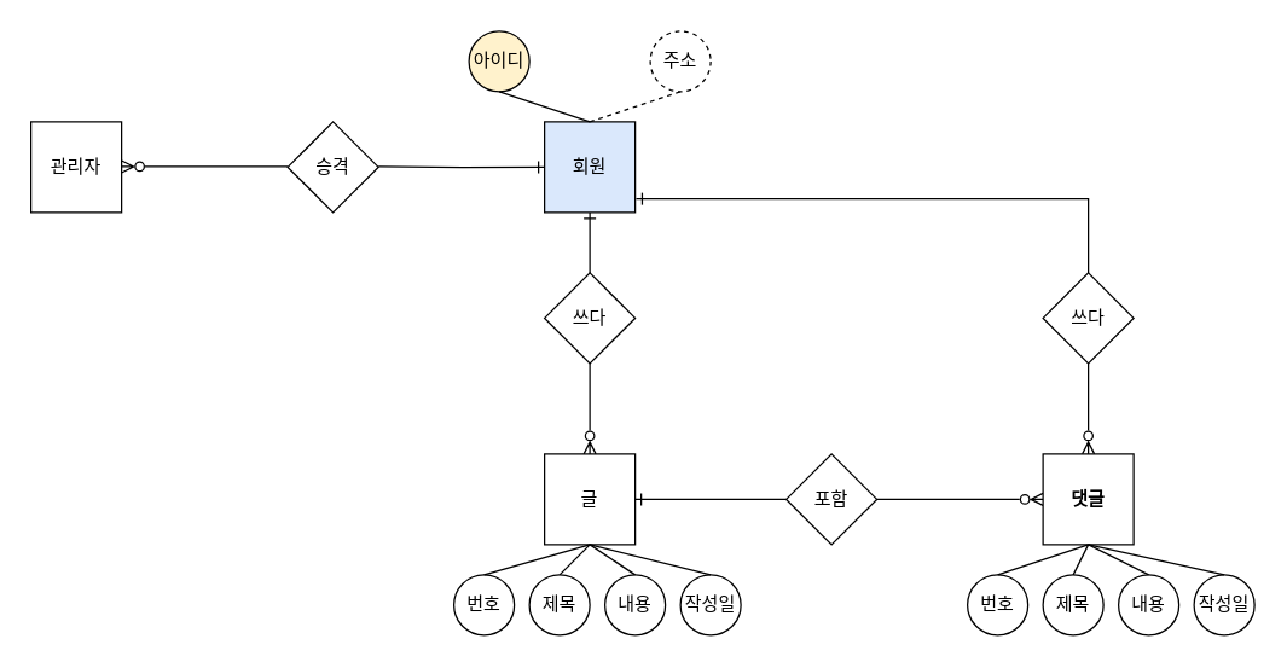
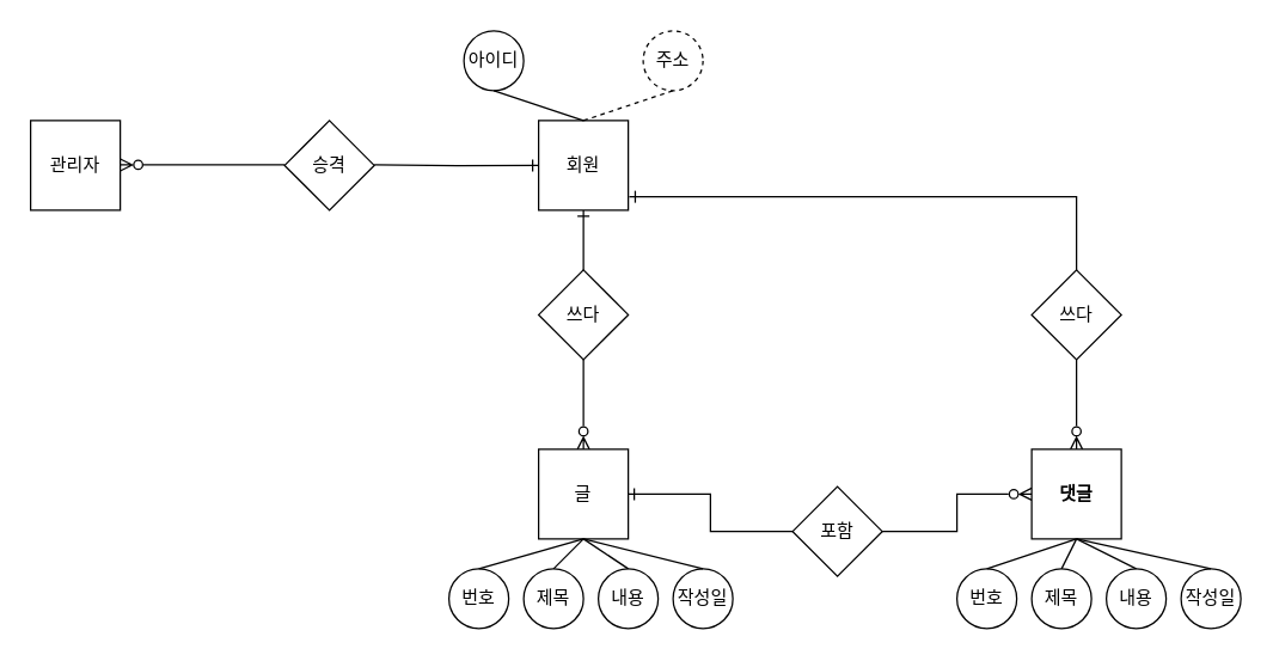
  <mxCell id="0" />
  <mxCell id="1" parent="0" />
  <mxCell id="2" style="edgeStyle=orthogonalEdgeStyle;rounded=0;orthogonalLoop=1;jettySize=auto;html=1;endArrow=none;endFill=0;startArrow=ERone;startFill=0;" parent="1" source="4" target="21" edge="1"><mxGeometry relative="1" as="geometry" /></mxCell>
  <mxCell id="3" style="edgeStyle=orthogonalEdgeStyle;rounded=0;orthogonalLoop=1;jettySize=auto;html=1;endArrow=none;endFill=0;startArrow=ERone;startFill=0;exitX=1.011;exitY=0.85;exitDx=0;exitDy=0;exitPerimeter=0;" parent="1" source="4" target="22" edge="1"><mxGeometry relative="1" as="geometry" /></mxCell>
- <mxCell id="4" value="회원" style="rounded=0;whiteSpace=wrap;html=1;strokeColor=default;fillColor=#dae8fc;" parent="1" vertex="1"><mxGeometry x="360" y="80" width="60" height="60" as="geometry" /></mxCell>
+ <mxCell id="4" value="회원" style="rounded=0;whiteSpace=wrap;html=1;strokeColor=default;" parent="1" vertex="1"><mxGeometry x="360" y="80" width="60" height="60" as="geometry" /></mxCell>
  <mxCell id="5" style="edgeStyle=orthogonalEdgeStyle;rounded=0;orthogonalLoop=1;jettySize=auto;html=1;endArrow=none;endFill=0;startArrow=ERzeroToMany;startFill=0;" parent="1" source="7" target="23" edge="1"><mxGeometry relative="1" as="geometry" /></mxCell>
  <mxCell id="6" style="edgeStyle=orthogonalEdgeStyle;rounded=0;orthogonalLoop=1;jettySize=auto;html=1;entryX=0.5;entryY=1;entryDx=0;entryDy=0;endArrow=none;endFill=0;startArrow=ERzeroToMany;startFill=0;" parent="1" source="7" target="22" edge="1"><mxGeometry relative="1" as="geometry"><Array as="points"><mxPoint x="720" y="260" /><mxPoint x="720" y="260" /></Array></mxGeometry></mxCell>
  <mxCell id="7" value="댓글" style="rounded=0;whiteSpace=wrap;html=1;fontStyle=1" parent="1" vertex="1"><mxGeometry x="690" y="300" width="60" height="60" as="geometry" /></mxCell>
  <mxCell id="8" style="edgeStyle=orthogonalEdgeStyle;rounded=0;orthogonalLoop=1;jettySize=auto;html=1;entryX=0.5;entryY=1;entryDx=0;entryDy=0;endArrow=none;endFill=0;startArrow=ERzeroToMany;startFill=0;" parent="1" source="10" target="21" edge="1"><mxGeometry relative="1" as="geometry" /></mxCell>
  <mxCell id="9" style="edgeStyle=orthogonalEdgeStyle;rounded=0;orthogonalLoop=1;jettySize=auto;html=1;entryX=0;entryY=0.5;entryDx=0;entryDy=0;endArrow=none;endFill=0;startArrow=ERone;startFill=0;" parent="1" source="10" target="23" edge="1"><mxGeometry relative="1" as="geometry" /></mxCell>
  <mxCell id="10" value="글" style="rounded=0;whiteSpace=wrap;html=1;" parent="1" vertex="1"><mxGeometry x="360" y="300" width="60" height="60" as="geometry" /></mxCell>
- <mxCell id="11" value="아이디" style="ellipse;whiteSpace=wrap;html=1;aspect=fixed;strokeColor=default;fillColor=#fff2cc;" parent="1" vertex="1"><mxGeometry x="310" y="20" width="40" height="40" as="geometry" /></mxCell>
+ <mxCell id="11" value="아이디" style="ellipse;whiteSpace=wrap;html=1;aspect=fixed;strokeColor=default;" parent="1" vertex="1"><mxGeometry x="310" y="20" width="40" height="40" as="geometry" /></mxCell>
  <mxCell id="12" value="주소" style="ellipse;whiteSpace=wrap;html=1;aspect=fixed;dashed=1;" parent="1" vertex="1"><mxGeometry x="430" y="20" width="40" height="40" as="geometry" /></mxCell>
  <mxCell id="13" value="번호" style="ellipse;whiteSpace=wrap;html=1;aspect=fixed;strokeColor=default;" parent="1" vertex="1"><mxGeometry x="300" y="380" width="40" height="40" as="geometry" /></mxCell>
  <mxCell id="14" value="제목" style="ellipse;whiteSpace=wrap;html=1;aspect=fixed;strokeColor=default;" parent="1" vertex="1"><mxGeometry x="350" y="380" width="40" height="40" as="geometry" /></mxCell>
  <mxCell id="15" value="내용" style="ellipse;whiteSpace=wrap;html=1;aspect=fixed;strokeColor=default;" parent="1" vertex="1"><mxGeometry x="400" y="380" width="40" height="40" as="geometry" /></mxCell>
  <mxCell id="16" value="작성일" style="ellipse;whiteSpace=wrap;html=1;aspect=fixed;strokeColor=default;" parent="1" vertex="1"><mxGeometry x="450" y="380" width="40" height="40" as="geometry" /></mxCell>
  <mxCell id="17" value="번호" style="ellipse;whiteSpace=wrap;html=1;aspect=fixed;strokeColor=default;" parent="1" vertex="1"><mxGeometry x="640" y="380" width="40" height="40" as="geometry" /></mxCell>
  <mxCell id="18" value="제목" style="ellipse;whiteSpace=wrap;html=1;aspect=fixed;strokeColor=default;" parent="1" vertex="1"><mxGeometry x="690" y="380" width="40" height="40" as="geometry" /></mxCell>
  <mxCell id="19" value="내용" style="ellipse;whiteSpace=wrap;html=1;aspect=fixed;strokeColor=default;" parent="1" vertex="1"><mxGeometry x="740" y="380" width="40" height="40" as="geometry" /></mxCell>
  <mxCell id="20" value="작성일" style="ellipse;whiteSpace=wrap;html=1;aspect=fixed;strokeColor=default;" parent="1" vertex="1"><mxGeometry x="790" y="380" width="40" height="40" as="geometry" /></mxCell>
  <mxCell id="21" value="쓰다" style="rhombus;whiteSpace=wrap;html=1;" parent="1" vertex="1"><mxGeometry x="360" y="180" width="60" height="60" as="geometry" /></mxCell>
  <mxCell id="22" value="쓰다" style="rhombus;whiteSpace=wrap;html=1;" parent="1" vertex="1"><mxGeometry x="690" y="180" width="60" height="60" as="geometry" /></mxCell>
- <mxCell id="23" value="포함" style="rhombus;whiteSpace=wrap;html=1;" parent="1" vertex="1"><mxGeometry x="520" y="300" width="60" height="60" as="geometry" /></mxCell>
+ <mxCell id="23" value="포함" style="rhombus;whiteSpace=wrap;html=1;" parent="1" vertex="1"><mxGeometry x="530" y="325" width="60" height="60" as="geometry" /></mxCell>
  <mxCell id="24" value="" style="edgeStyle=none;orthogonalLoop=1;jettySize=auto;html=1;rounded=0;endArrow=none;endFill=0;exitX=0.5;exitY=0;exitDx=0;exitDy=0;entryX=0.5;entryY=1;entryDx=0;entryDy=0;dashed=1;" parent="1" source="4" target="12" edge="1"><mxGeometry width="80" relative="1" as="geometry"><mxPoint x="430" y="70" as="sourcePoint" /><mxPoint x="510" y="70" as="targetPoint" /><Array as="points" /></mxGeometry></mxCell>
  <mxCell id="25" value="" style="edgeStyle=none;orthogonalLoop=1;jettySize=auto;html=1;rounded=0;endArrow=none;endFill=0;exitX=0.5;exitY=0;exitDx=0;exitDy=0;entryX=0.5;entryY=1;entryDx=0;entryDy=0;" parent="1" source="4" edge="1"><mxGeometry width="80" relative="1" as="geometry"><mxPoint x="270" y="80" as="sourcePoint" /><mxPoint x="330" y="60" as="targetPoint" /><Array as="points" /></mxGeometry></mxCell>
  <mxCell id="26" value="" style="edgeStyle=none;orthogonalLoop=1;jettySize=auto;html=1;rounded=0;endArrow=none;endFill=0;exitX=0.5;exitY=0;exitDx=0;exitDy=0;entryX=0.5;entryY=1;entryDx=0;entryDy=0;" parent="1" edge="1"><mxGeometry width="80" relative="1" as="geometry"><mxPoint x="320" y="380" as="sourcePoint" /><mxPoint x="390" y="360" as="targetPoint" /><Array as="points" /></mxGeometry></mxCell>
  <mxCell id="27" value="" style="edgeStyle=none;orthogonalLoop=1;jettySize=auto;html=1;rounded=0;endArrow=none;endFill=0;exitX=0.5;exitY=0;exitDx=0;exitDy=0;" parent="1" source="14" edge="1"><mxGeometry width="80" relative="1" as="geometry"><mxPoint x="330" y="390" as="sourcePoint" /><mxPoint x="390" y="360" as="targetPoint" /><Array as="points" /></mxGeometry></mxCell>
  <mxCell id="28" value="" style="edgeStyle=none;orthogonalLoop=1;jettySize=auto;html=1;rounded=0;endArrow=none;endFill=0;exitX=0.5;exitY=0;exitDx=0;exitDy=0;entryX=0.5;entryY=1;entryDx=0;entryDy=0;" parent="1" source="15" target="10" edge="1"><mxGeometry width="80" relative="1" as="geometry"><mxPoint x="340" y="400" as="sourcePoint" /><mxPoint x="410" y="380" as="targetPoint" /><Array as="points" /></mxGeometry></mxCell>
  <mxCell id="29" value="" style="edgeStyle=none;orthogonalLoop=1;jettySize=auto;html=1;rounded=0;endArrow=none;endFill=0;exitX=0.5;exitY=0;exitDx=0;exitDy=0;entryX=0.5;entryY=1;entryDx=0;entryDy=0;" parent="1" source="16" target="10" edge="1"><mxGeometry width="80" relative="1" as="geometry"><mxPoint x="350" y="410" as="sourcePoint" /><mxPoint x="420" y="390" as="targetPoint" /><Array as="points" /></mxGeometry></mxCell>
  <mxCell id="30" value="" style="edgeStyle=none;orthogonalLoop=1;jettySize=auto;html=1;rounded=0;endArrow=none;endFill=0;exitX=0.5;exitY=0;exitDx=0;exitDy=0;entryX=0.5;entryY=1;entryDx=0;entryDy=0;" parent="1" source="17" edge="1"><mxGeometry width="80" relative="1" as="geometry"><mxPoint x="650" y="380" as="sourcePoint" /><mxPoint x="720" y="360" as="targetPoint" /><Array as="points" /></mxGeometry></mxCell>
  <mxCell id="31" value="" style="edgeStyle=none;orthogonalLoop=1;jettySize=auto;html=1;rounded=0;endArrow=none;endFill=0;exitX=0.5;exitY=0;exitDx=0;exitDy=0;entryX=0.5;entryY=1;entryDx=0;entryDy=0;" parent="1" source="18" target="7" edge="1"><mxGeometry width="80" relative="1" as="geometry"><mxPoint x="660" y="390" as="sourcePoint" /><mxPoint x="720" y="370" as="targetPoint" /><Array as="points" /></mxGeometry></mxCell>
  <mxCell id="32" value="" style="edgeStyle=none;orthogonalLoop=1;jettySize=auto;html=1;rounded=0;endArrow=none;endFill=0;exitX=0.5;exitY=0;exitDx=0;exitDy=0;" parent="1" source="19" edge="1"><mxGeometry width="80" relative="1" as="geometry"><mxPoint x="670" y="400" as="sourcePoint" /><mxPoint x="720" y="360" as="targetPoint" /><Array as="points" /></mxGeometry></mxCell>
  <mxCell id="33" value="" style="edgeStyle=none;orthogonalLoop=1;jettySize=auto;html=1;rounded=0;endArrow=none;endFill=0;exitX=0.5;exitY=0;exitDx=0;exitDy=0;" parent="1" source="20" edge="1"><mxGeometry width="80" relative="1" as="geometry"><mxPoint x="680" y="410" as="sourcePoint" /><mxPoint x="720" y="360" as="targetPoint" /><Array as="points" /></mxGeometry></mxCell>
  <mxCell id="34" value="관리자" style="rounded=0;whiteSpace=wrap;html=1;strokeColor=default;" vertex="1" parent="1"><mxGeometry x="20" y="80" width="60" height="60" as="geometry" /></mxCell>
  <mxCell id="35" value="승격" style="rhombus;whiteSpace=wrap;html=1;" vertex="1" parent="1"><mxGeometry x="190" y="80" width="60" height="60" as="geometry" /></mxCell>
  <mxCell id="36" style="edgeStyle=orthogonalEdgeStyle;rounded=0;orthogonalLoop=1;jettySize=auto;html=1;entryX=0;entryY=0.5;entryDx=0;entryDy=0;endArrow=ERone;endFill=0;startArrow=none;startFill=0;" edge="1" parent="1" target="4"><mxGeometry relative="1" as="geometry"><mxPoint x="250" y="109.66" as="sourcePoint" /><mxPoint x="350" y="109.66" as="targetPoint" /></mxGeometry></mxCell>
  <mxCell id="37" style="edgeStyle=orthogonalEdgeStyle;rounded=0;orthogonalLoop=1;jettySize=auto;html=1;endArrow=ERzeroToMany;endFill=0;startArrow=none;startFill=0;" edge="1" parent="1"><mxGeometry relative="1" as="geometry"><mxPoint x="190" y="109.66" as="sourcePoint" /><mxPoint x="80" y="109.66" as="targetPoint" /></mxGeometry></mxCell>
